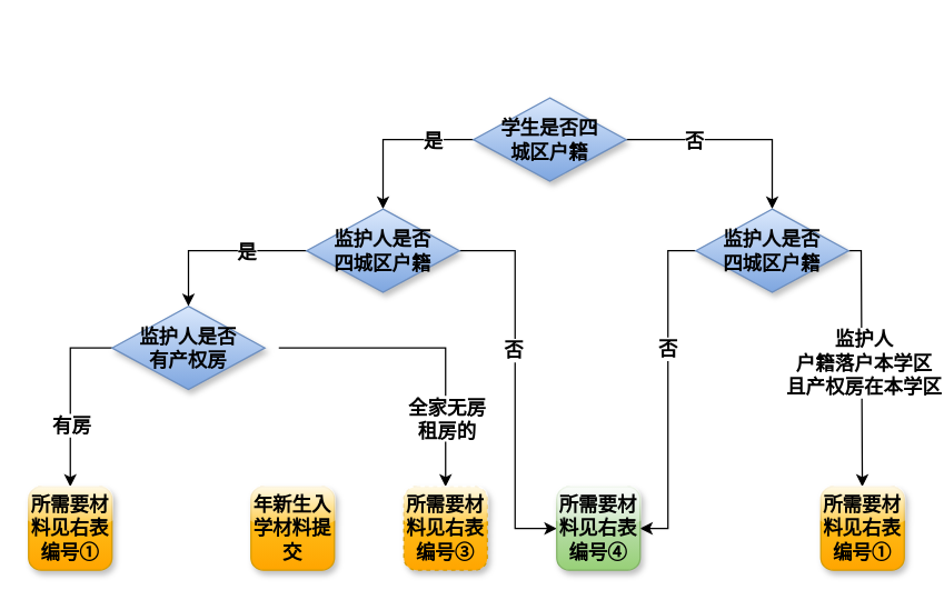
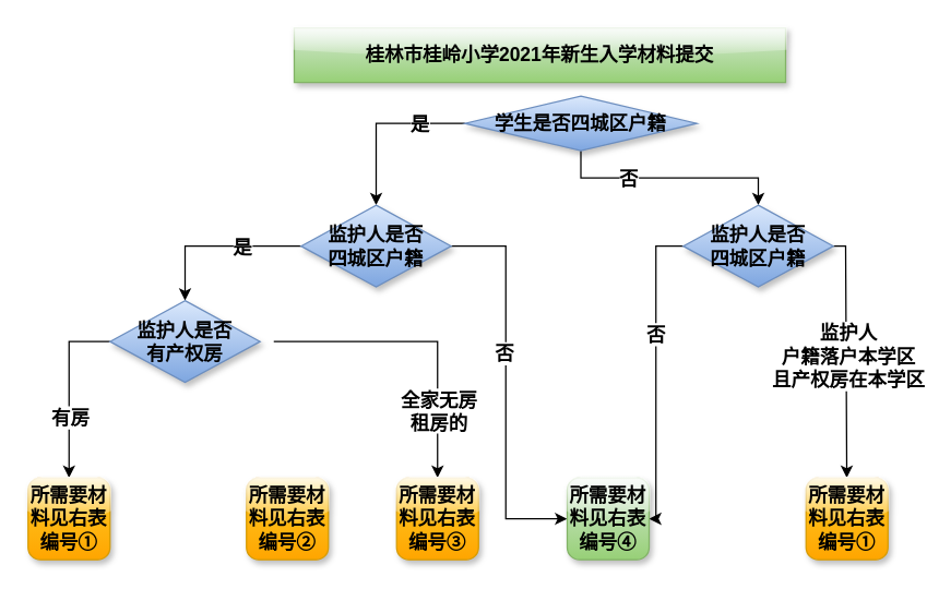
  <mxCell id="0" />
  <mxCell id="1" parent="0" />
  <mxCell id="2" value="" style="edgeStyle=orthogonalEdgeStyle;rounded=0;orthogonalLoop=1;jettySize=auto;html=1;entryX=0.5;entryY=0;entryDx=0;entryDy=0;fontStyle=1;fontSize=14;" edge="1" parent="1" source="6" target="11"><mxGeometry relative="1" as="geometry" /></mxCell>
  <mxCell id="3" value="否" style="edgeLabel;html=1;align=center;verticalAlign=middle;resizable=0;points=[];fontStyle=1;fontSize=14;" vertex="1" connectable="0" parent="2"><mxGeometry x="-0.153" y="2" relative="1" as="geometry"><mxPoint x="-18" y="2" as="offset" /></mxGeometry></mxCell>
  <mxCell id="4" value="" style="edgeStyle=orthogonalEdgeStyle;rounded=0;orthogonalLoop=1;jettySize=auto;html=1;entryX=0.5;entryY=0;entryDx=0;entryDy=0;fontStyle=1;fontSize=14;" edge="1" parent="1" source="6" target="16"><mxGeometry relative="1" as="geometry"><mxPoint x="260" y="100" as="targetPoint" /></mxGeometry></mxCell>
  <mxCell id="5" value="是" style="edgeLabel;html=1;align=center;verticalAlign=middle;resizable=0;points=[];fontStyle=1;fontSize=14;" vertex="1" connectable="0" parent="4"><mxGeometry x="-0.25" y="5" relative="1" as="geometry"><mxPoint x="13" y="-5" as="offset" /></mxGeometry></mxCell>
- <mxCell id="6" value="学生是否四城区户籍" style="rhombus;whiteSpace=wrap;fillColor=#dae8fc;strokeColor=#6c8ebf;gradientColor=#7ea6e0;shadow=1;fontStyle=1;fontSize=14;html=1;spacingTop=15;spacingBottom=15;spacingLeft=15;spacingRight=15;" vertex="1" parent="1"><mxGeometry x="340" y="70" width="110" height="60" as="geometry" /></mxCell>
+ <mxCell id="6" value="学生是否四城区户籍" style="rhombus;whiteSpace=wrap;fillColor=#dae8fc;strokeColor=#6c8ebf;gradientColor=#7ea6e0;shadow=1;fontStyle=1;fontSize=14;html=1;spacingTop=15;spacingBottom=15;spacingLeft=15;spacingRight=15;" vertex="1" parent="1"><mxGeometry x="340" y="70" width="170" height="40" as="geometry" /></mxCell>
  <mxCell id="7" style="edgeStyle=none;rounded=0;orthogonalLoop=1;jettySize=auto;html=1;fontSize=14;exitX=0;exitY=0.5;exitDx=0;exitDy=0;entryX=1;entryY=0.5;entryDx=0;entryDy=0;" edge="1" parent="1" source="11" target="26"><mxGeometry relative="1" as="geometry"><mxPoint x="480" y="180" as="sourcePoint" /><mxPoint x="462" y="340" as="targetPoint" /><Array as="points"><mxPoint x="480" y="180" /><mxPoint x="480" y="380" /></Array></mxGeometry></mxCell>
  <mxCell id="8" value="否" style="edgeLabel;html=1;align=center;verticalAlign=middle;resizable=0;points=[];fontSize=14;fontStyle=1" vertex="1" connectable="0" parent="7"><mxGeometry x="-0.18" y="-1" relative="1" as="geometry"><mxPoint y="-8" as="offset" /></mxGeometry></mxCell>
  <mxCell id="9" style="edgeStyle=none;rounded=0;orthogonalLoop=1;jettySize=auto;html=1;exitX=1;exitY=0.5;exitDx=0;exitDy=0;fontSize=14;" edge="1" parent="1" source="11" target="25"><mxGeometry relative="1" as="geometry"><Array as="points"><mxPoint x="619" y="180" /></Array></mxGeometry></mxCell>
  <mxCell id="10" value="监护人&lt;br&gt;户籍落户本学区&lt;br&gt;且产权房在本学区" style="edgeLabel;html=1;align=center;verticalAlign=middle;resizable=0;points=[];fontSize=14;fontStyle=1" vertex="1" connectable="0" parent="9"><mxGeometry x="-0.136" y="-1" relative="1" as="geometry"><mxPoint x="2" y="12" as="offset" /></mxGeometry></mxCell>
  <mxCell id="11" value="监护人是否四城区户籍" style="rhombus;whiteSpace=wrap;html=1;fillColor=#dae8fc;strokeColor=#6c8ebf;gradientColor=#7ea6e0;shadow=1;fontStyle=1;fontSize=14;spacingTop=15;spacingLeft=15;spacingBottom=15;spacingRight=15;" vertex="1" parent="1"><mxGeometry x="500" y="150" width="110" height="60" as="geometry" /></mxCell>
  <mxCell id="12" value="" style="edgeStyle=orthogonalEdgeStyle;rounded=0;orthogonalLoop=1;jettySize=auto;html=1;entryX=0.5;entryY=0;entryDx=0;entryDy=0;fontStyle=1;fontSize=14;" edge="1" parent="1" source="16" target="21"><mxGeometry relative="1" as="geometry" /></mxCell>
  <mxCell id="13" value="是" style="edgeLabel;html=1;align=center;verticalAlign=middle;resizable=0;points=[];fontStyle=1;fontSize=14;" vertex="1" connectable="0" parent="12"><mxGeometry x="-0.185" y="5" relative="1" as="geometry"><mxPoint x="7" y="-5" as="offset" /></mxGeometry></mxCell>
  <mxCell id="14" style="edgeStyle=none;rounded=0;orthogonalLoop=1;jettySize=auto;html=1;exitX=1;exitY=0.5;exitDx=0;exitDy=0;entryX=0;entryY=0.5;entryDx=0;entryDy=0;fontStyle=1;fontSize=14;" edge="1" parent="1" source="16" target="26"><mxGeometry relative="1" as="geometry"><Array as="points"><mxPoint x="370" y="180" /><mxPoint x="370" y="380" /></Array></mxGeometry></mxCell>
  <mxCell id="15" value="否" style="edgeLabel;html=1;align=center;verticalAlign=middle;resizable=0;points=[];fontStyle=1;fontSize=14;" vertex="1" connectable="0" parent="14"><mxGeometry x="0.019" y="-2" relative="1" as="geometry"><mxPoint y="-27" as="offset" /></mxGeometry></mxCell>
  <mxCell id="16" value="监护人是否四城区户籍" style="rhombus;whiteSpace=wrap;html=1;strokeColor=#6c8ebf;fillColor=#dae8fc;gradientColor=#7ea6e0;shadow=1;fontStyle=1;fontSize=14;spacingTop=15;spacingLeft=15;spacingBottom=15;spacingRight=15;" vertex="1" parent="1"><mxGeometry x="220" y="150" width="110" height="60" as="geometry" /></mxCell>
  <mxCell id="17" style="edgeStyle=none;rounded=0;orthogonalLoop=1;jettySize=auto;html=1;exitX=0;exitY=0.5;exitDx=0;exitDy=0;entryX=0.5;entryY=0;entryDx=0;entryDy=0;fontSize=14;" edge="1" parent="1" source="21" target="24"><mxGeometry relative="1" as="geometry"><Array as="points"><mxPoint x="50" y="250" /></Array></mxGeometry></mxCell>
  <mxCell id="18" value="有房" style="edgeLabel;html=1;align=center;verticalAlign=middle;resizable=0;points=[];fontSize=14;fontStyle=1" vertex="1" connectable="0" parent="17"><mxGeometry x="0.107" relative="1" as="geometry"><mxPoint y="13" as="offset" /></mxGeometry></mxCell>
  <mxCell id="19" style="edgeStyle=none;rounded=0;orthogonalLoop=1;jettySize=auto;html=1;exitX=1;exitY=0.5;exitDx=0;exitDy=0;entryX=0.5;entryY=0;entryDx=0;entryDy=0;fontSize=14;" edge="1" parent="1" target="23"><mxGeometry relative="1" as="geometry"><mxPoint x="200" y="250" as="sourcePoint" /><Array as="points"><mxPoint x="320" y="250" /></Array></mxGeometry></mxCell>
  <mxCell id="20" value="全家无房&lt;br&gt;租房的" style="edgeLabel;html=1;align=center;verticalAlign=middle;resizable=0;points=[];fontSize=14;fontStyle=1" vertex="1" connectable="0" parent="19"><mxGeometry x="0.544" y="1" relative="1" as="geometry"><mxPoint x="-1" as="offset" /></mxGeometry></mxCell>
  <mxCell id="21" value="监护人是否有产权房" style="rhombus;whiteSpace=wrap;html=1;strokeColor=#6c8ebf;fillColor=#dae8fc;gradientColor=#7ea6e0;rounded=0;shadow=1;sketch=0;fontStyle=1;fontSize=14;spacingTop=15;spacingLeft=15;spacingBottom=15;spacingRight=15;" vertex="1" parent="1"><mxGeometry x="80" y="220" width="110" height="60" as="geometry" /></mxCell>
- <mxCell id="22" value="&lt;span style=&quot;font-size: 14px;&quot;&gt;年新生入学材料提交&lt;/span&gt;" style="whiteSpace=wrap;html=1;strokeColor=#d79b00;fillColor=#ffcd28;gradientColor=#ffa500;rounded=1;shadow=1;glass=1;fontStyle=1;fontSize=14;" vertex="1" parent="1"><mxGeometry x="180" y="350" width="60" height="60" as="geometry" /></mxCell>
- <mxCell id="23" value="&lt;span style=&quot;font-size: 14px;&quot;&gt;所需要材料见右表编号③&lt;/span&gt;" style="whiteSpace=wrap;html=1;strokeColor=#d79b00;fillColor=#ffcd28;gradientColor=#ffa500;rounded=1;glass=1;shadow=1;fontStyle=1;fontSize=14;dashed=1;" vertex="1" parent="1"><mxGeometry x="290" y="350" width="60" height="60" as="geometry" /></mxCell>
+ <mxCell id="22" value="&lt;span style=&quot;font-size: 14px;&quot;&gt;所需要材料见右表编号②&lt;/span&gt;" style="whiteSpace=wrap;html=1;strokeColor=#d79b00;fillColor=#ffcd28;gradientColor=#ffa500;rounded=1;shadow=1;glass=1;fontStyle=1;fontSize=14;" vertex="1" parent="1"><mxGeometry x="180" y="350" width="60" height="60" as="geometry" /></mxCell>
+ <mxCell id="23" value="&lt;span style=&quot;font-size: 14px;&quot;&gt;所需要材料见右表编号③&lt;/span&gt;" style="whiteSpace=wrap;html=1;strokeColor=#d79b00;fillColor=#ffcd28;gradientColor=#ffa500;rounded=1;glass=1;shadow=1;fontStyle=1;fontSize=14;" vertex="1" parent="1"><mxGeometry x="290" y="350" width="60" height="60" as="geometry" /></mxCell>
  <mxCell id="24" value="所需要材料见右表编号①" style="whiteSpace=wrap;html=1;strokeColor=#d79b00;fillColor=#ffcd28;gradientColor=#ffa500;rounded=1;glass=1;shadow=1;fontStyle=1;fontSize=14;" vertex="1" parent="1"><mxGeometry x="20" y="350" width="60" height="60" as="geometry" /></mxCell>
  <mxCell id="25" value="&lt;span style=&quot;font-size: 14px;&quot;&gt;所需要材料见右表编号①&lt;/span&gt;" style="rounded=1;whiteSpace=wrap;html=1;shadow=1;glass=1;sketch=0;gradientColor=#ffa500;fillColor=#ffcd28;strokeColor=#d79b00;fontStyle=1;fontSize=14;" vertex="1" parent="1"><mxGeometry x="590" y="350" width="60" height="60" as="geometry" /></mxCell>
- <mxCell id="26" value="&lt;span style=&quot;font-size: 14px;&quot;&gt;所需要材料见右表编号④&lt;/span&gt;" style="rounded=1;whiteSpace=wrap;html=1;shadow=1;glass=1;sketch=0;gradientColor=#97d077;fillColor=#d5e8d4;strokeColor=#82b366;fontStyle=1;fontSize=14;" vertex="1" parent="1"><mxGeometry x="400" y="350" width="60" height="60" as="geometry" /></mxCell>
+ <mxCell id="26" value="&lt;span style=&quot;font-size: 14px;&quot;&gt;所需要材料见右表编号④&lt;/span&gt;" style="rounded=1;whiteSpace=wrap;html=1;shadow=1;glass=1;sketch=0;gradientColor=#97d077;fillColor=#d5e8d4;strokeColor=#82b366;fontStyle=1;fontSize=14;" vertex="1" parent="1"><mxGeometry x="415" y="350" width="60" height="60" as="geometry" /></mxCell>
+ <mxCell id="27" value="桂林市桂岭小学2021年新生入学材料提交" style="rounded=0;whiteSpace=wrap;html=1;shadow=1;glass=1;sketch=0;gradientColor=#97d077;fillColor=#d5e8d4;strokeColor=#82b366;fontStyle=1;fontSize=14;" vertex="1" parent="1"><mxGeometry x="215" y="20" width="360" height="40" as="geometry" /></mxCell>
